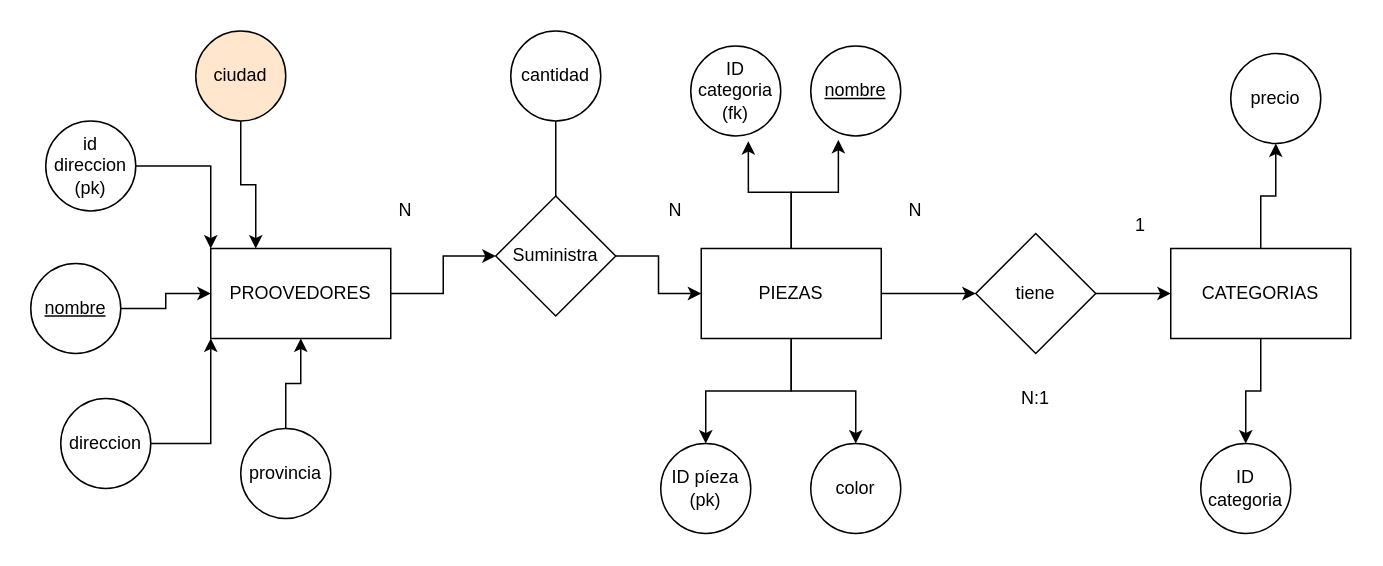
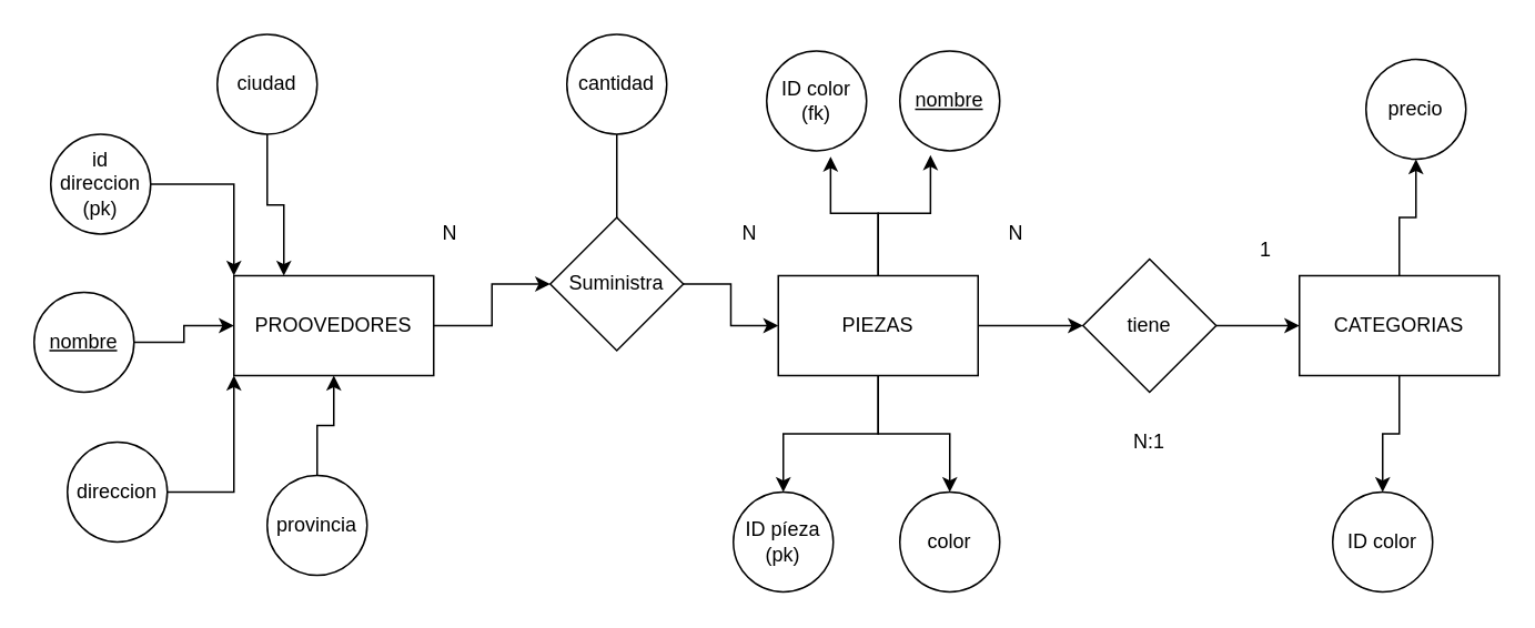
  <mxCell id="0" />
  <mxCell id="1" parent="0" />
  <mxCell id="2" style="edgeStyle=orthogonalEdgeStyle;rounded=0;orthogonalLoop=1;jettySize=auto;html=1;exitX=1;exitY=0.5;exitDx=0;exitDy=0;entryX=0;entryY=0.5;entryDx=0;entryDy=0;" edge="1" parent="1" source="3" target="16"><mxGeometry relative="1" as="geometry" /></mxCell>
  <mxCell id="3" value="PROOVEDORES" style="rounded=0;whiteSpace=wrap;html=1;" vertex="1" parent="1"><mxGeometry x="140" y="165" width="120" height="60" as="geometry" /></mxCell>
  <mxCell id="4" style="edgeStyle=orthogonalEdgeStyle;rounded=0;orthogonalLoop=1;jettySize=auto;html=1;entryX=0;entryY=0;entryDx=0;entryDy=0;" edge="1" parent="1" source="5" target="3"><mxGeometry relative="1" as="geometry" /></mxCell>
  <mxCell id="5" value="id direccion (pk)" style="ellipse;whiteSpace=wrap;html=1;" vertex="1" parent="1"><mxGeometry x="30" y="80" width="60" height="60" as="geometry" /></mxCell>
  <mxCell id="6" style="edgeStyle=orthogonalEdgeStyle;rounded=0;orthogonalLoop=1;jettySize=auto;html=1;" edge="1" parent="1" source="7" target="3"><mxGeometry relative="1" as="geometry" /></mxCell>
  <mxCell id="7" value="&lt;u&gt;nombre&lt;/u&gt;" style="ellipse;whiteSpace=wrap;html=1;" vertex="1" parent="1"><mxGeometry x="20" y="175" width="60" height="60" as="geometry" /></mxCell>
  <mxCell id="8" style="edgeStyle=orthogonalEdgeStyle;rounded=0;orthogonalLoop=1;jettySize=auto;html=1;entryX=0;entryY=1;entryDx=0;entryDy=0;" edge="1" parent="1" source="9" target="3"><mxGeometry relative="1" as="geometry" /></mxCell>
  <mxCell id="9" value="direccion" style="ellipse;whiteSpace=wrap;html=1;" vertex="1" parent="1"><mxGeometry x="40" y="265" width="60" height="60" as="geometry" /></mxCell>
  <mxCell id="10" style="edgeStyle=orthogonalEdgeStyle;rounded=0;orthogonalLoop=1;jettySize=auto;html=1;entryX=0.25;entryY=0;entryDx=0;entryDy=0;" edge="1" parent="1" source="11" target="3"><mxGeometry relative="1" as="geometry" /></mxCell>
- <mxCell id="11" value="ciudad" style="ellipse;whiteSpace=wrap;html=1;fillColor=#ffe6cc;" vertex="1" parent="1"><mxGeometry x="130" y="20" width="60" height="60" as="geometry" /></mxCell>
+ <mxCell id="11" value="ciudad" style="ellipse;whiteSpace=wrap;html=1;" vertex="1" parent="1"><mxGeometry x="130" y="20" width="60" height="60" as="geometry" /></mxCell>
  <mxCell id="12" style="edgeStyle=orthogonalEdgeStyle;rounded=0;orthogonalLoop=1;jettySize=auto;html=1;entryX=0.5;entryY=1;entryDx=0;entryDy=0;" edge="1" parent="1" source="13" target="3"><mxGeometry relative="1" as="geometry" /></mxCell>
  <mxCell id="13" value="provincia" style="ellipse;whiteSpace=wrap;html=1;" vertex="1" parent="1"><mxGeometry x="160" y="285" width="60" height="60" as="geometry" /></mxCell>
  <mxCell id="14" style="edgeStyle=orthogonalEdgeStyle;rounded=0;orthogonalLoop=1;jettySize=auto;html=1;entryX=0;entryY=0.5;entryDx=0;entryDy=0;" edge="1" parent="1" source="16" target="22"><mxGeometry relative="1" as="geometry" /></mxCell>
  <mxCell id="15" style="edgeStyle=orthogonalEdgeStyle;rounded=0;orthogonalLoop=1;jettySize=auto;html=1;" edge="1" parent="1" source="16"><mxGeometry relative="1" as="geometry"><mxPoint x="370" y="70" as="targetPoint" /></mxGeometry></mxCell>
  <mxCell id="16" value="Suministra" style="rhombus;whiteSpace=wrap;html=1;" vertex="1" parent="1"><mxGeometry x="330" y="130" width="80" height="80" as="geometry" /></mxCell>
  <mxCell id="17" style="edgeStyle=orthogonalEdgeStyle;rounded=0;orthogonalLoop=1;jettySize=auto;html=1;entryX=0;entryY=0.5;entryDx=0;entryDy=0;" edge="1" parent="1" source="22" target="27"><mxGeometry relative="1" as="geometry" /></mxCell>
  <mxCell id="18" style="edgeStyle=orthogonalEdgeStyle;rounded=0;orthogonalLoop=1;jettySize=auto;html=1;entryX=0.5;entryY=0;entryDx=0;entryDy=0;" edge="1" parent="1" source="22" target="25"><mxGeometry relative="1" as="geometry" /></mxCell>
  <mxCell id="19" style="edgeStyle=orthogonalEdgeStyle;rounded=0;orthogonalLoop=1;jettySize=auto;html=1;" edge="1" parent="1" source="22" target="24"><mxGeometry relative="1" as="geometry" /></mxCell>
  <mxCell id="20" style="edgeStyle=orthogonalEdgeStyle;rounded=0;orthogonalLoop=1;jettySize=auto;html=1;entryX=0.64;entryY=1.057;entryDx=0;entryDy=0;entryPerimeter=0;" edge="1" parent="1" source="22" target="23"><mxGeometry relative="1" as="geometry" /></mxCell>
  <mxCell id="21" style="edgeStyle=orthogonalEdgeStyle;rounded=0;orthogonalLoop=1;jettySize=auto;html=1;entryX=0.307;entryY=1.043;entryDx=0;entryDy=0;entryPerimeter=0;" edge="1" parent="1" source="22" target="36"><mxGeometry relative="1" as="geometry" /></mxCell>
  <mxCell id="22" value="PIEZAS" style="rounded=0;whiteSpace=wrap;html=1;" vertex="1" parent="1"><mxGeometry x="467" y="165" width="120" height="60" as="geometry" /></mxCell>
- <mxCell id="23" value="ID categoria (fk)" style="ellipse;whiteSpace=wrap;html=1;" vertex="1" parent="1"><mxGeometry x="460" y="30" width="60" height="60" as="geometry" /></mxCell>
+ <mxCell id="23" value="ID color (fk)" style="ellipse;whiteSpace=wrap;html=1;" vertex="1" parent="1"><mxGeometry x="460" y="30" width="60" height="60" as="geometry" /></mxCell>
  <mxCell id="24" value="color" style="ellipse;whiteSpace=wrap;html=1;" vertex="1" parent="1"><mxGeometry x="540" y="295" width="60" height="60" as="geometry" /></mxCell>
  <mxCell id="25" value="ID píeza (pk)" style="ellipse;whiteSpace=wrap;html=1;" vertex="1" parent="1"><mxGeometry x="440" y="295" width="60" height="60" as="geometry" /></mxCell>
  <mxCell id="26" style="edgeStyle=orthogonalEdgeStyle;rounded=0;orthogonalLoop=1;jettySize=auto;html=1;entryX=0;entryY=0.5;entryDx=0;entryDy=0;" edge="1" parent="1" source="27" target="30"><mxGeometry relative="1" as="geometry" /></mxCell>
  <mxCell id="27" value="tiene" style="rhombus;whiteSpace=wrap;html=1;" vertex="1" parent="1"><mxGeometry x="650" y="155" width="80" height="80" as="geometry" /></mxCell>
  <mxCell id="28" style="edgeStyle=orthogonalEdgeStyle;rounded=0;orthogonalLoop=1;jettySize=auto;html=1;entryX=0.5;entryY=1;entryDx=0;entryDy=0;" edge="1" parent="1" source="30" target="31"><mxGeometry relative="1" as="geometry"><mxPoint x="820" y="100" as="targetPoint" /></mxGeometry></mxCell>
  <mxCell id="29" style="edgeStyle=orthogonalEdgeStyle;rounded=0;orthogonalLoop=1;jettySize=auto;html=1;" edge="1" parent="1" source="30" target="32"><mxGeometry relative="1" as="geometry" /></mxCell>
  <mxCell id="30" value="CATEGORIAS" style="rounded=0;whiteSpace=wrap;html=1;" vertex="1" parent="1"><mxGeometry x="780" y="165" width="120" height="60" as="geometry" /></mxCell>
  <mxCell id="31" value="precio" style="ellipse;whiteSpace=wrap;html=1;" vertex="1" parent="1"><mxGeometry x="820" y="35" width="60" height="60" as="geometry" /></mxCell>
- <mxCell id="32" value="ID categoria" style="ellipse;whiteSpace=wrap;html=1;" vertex="1" parent="1"><mxGeometry x="800" y="295" width="60" height="60" as="geometry" /></mxCell>
+ <mxCell id="32" value="ID color" style="ellipse;whiteSpace=wrap;html=1;" vertex="1" parent="1"><mxGeometry x="800" y="295" width="60" height="60" as="geometry" /></mxCell>
  <mxCell id="33" value="N" style="text;html=1;strokeColor=none;fillColor=none;align=center;verticalAlign=middle;whiteSpace=wrap;rounded=0;" vertex="1" parent="1"><mxGeometry x="240" y="125" width="60" height="30" as="geometry" /></mxCell>
  <mxCell id="34" value="N" style="text;html=1;strokeColor=none;fillColor=none;align=center;verticalAlign=middle;whiteSpace=wrap;rounded=0;" vertex="1" parent="1"><mxGeometry x="420" y="125" width="60" height="30" as="geometry" /></mxCell>
  <mxCell id="35" value="cantidad" style="ellipse;whiteSpace=wrap;html=1;" vertex="1" parent="1"><mxGeometry x="340" y="20" width="60" height="60" as="geometry" /></mxCell>
  <mxCell id="36" value="&lt;u&gt;nombre&lt;/u&gt;" style="ellipse;whiteSpace=wrap;html=1;" vertex="1" parent="1"><mxGeometry x="540" y="30" width="60" height="60" as="geometry" /></mxCell>
  <mxCell id="37" value="1" style="text;html=1;strokeColor=none;fillColor=none;align=center;verticalAlign=middle;whiteSpace=wrap;rounded=0;" vertex="1" parent="1"><mxGeometry x="730" y="135" width="60" height="30" as="geometry" /></mxCell>
  <mxCell id="38" value="N:1" style="text;html=1;strokeColor=none;fillColor=none;align=center;verticalAlign=middle;whiteSpace=wrap;rounded=0;" vertex="1" parent="1"><mxGeometry x="660" y="250" width="60" height="30" as="geometry" /></mxCell>
  <mxCell id="39" value="N" style="text;html=1;strokeColor=none;fillColor=none;align=center;verticalAlign=middle;whiteSpace=wrap;rounded=0;" vertex="1" parent="1"><mxGeometry x="580" y="125" width="60" height="30" as="geometry" /></mxCell>
